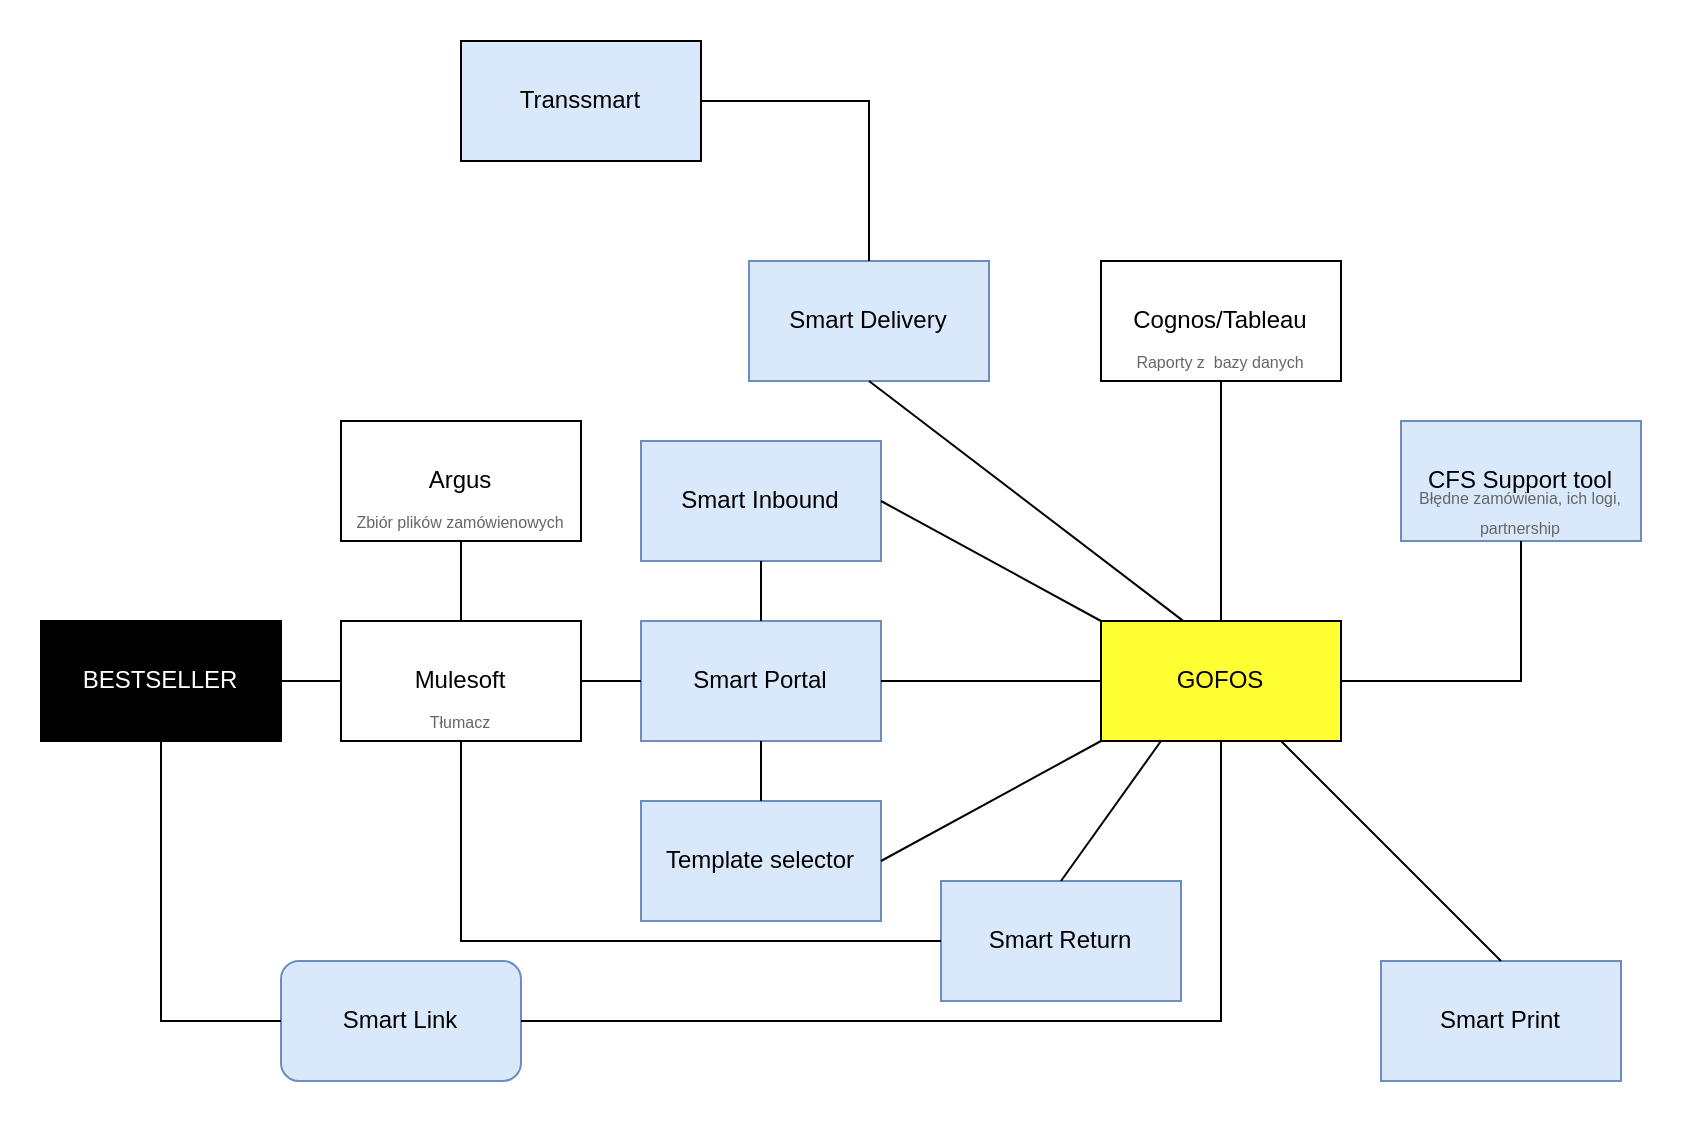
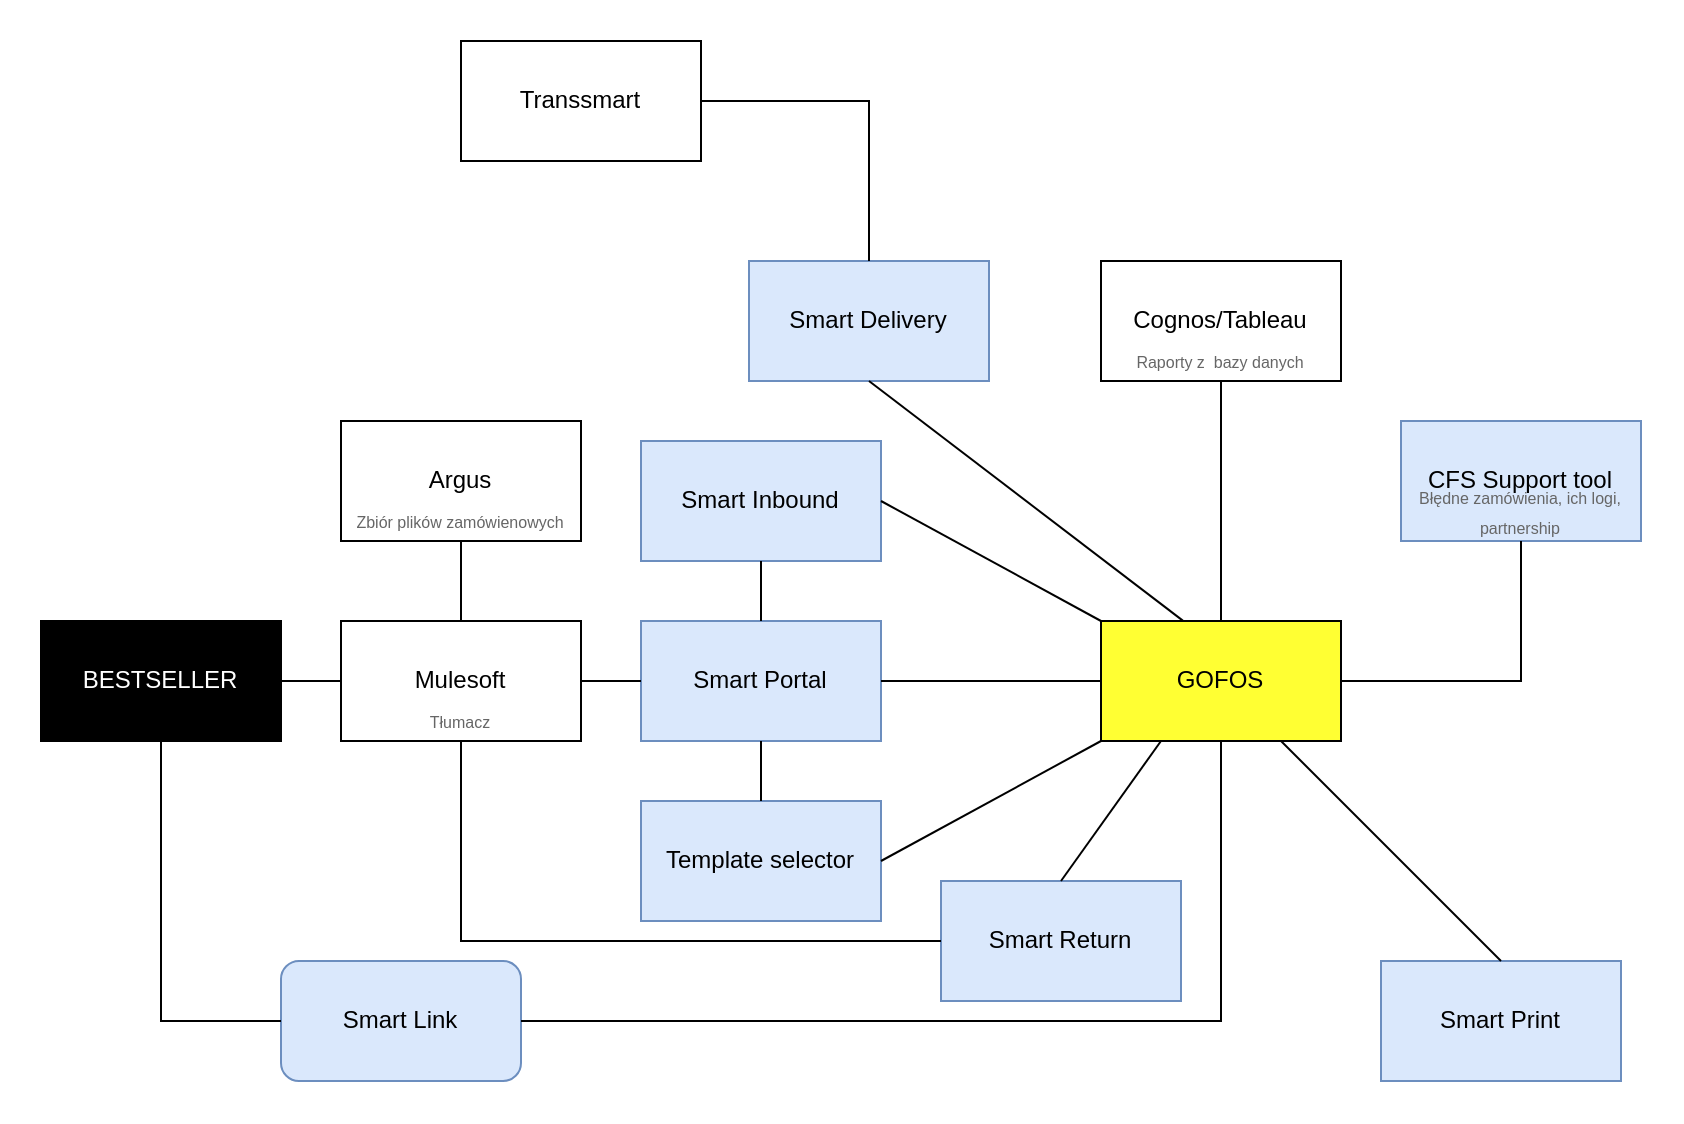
  <mxCell id="0" />
  <mxCell id="1" parent="0" />
  <mxCell id="2" value="&lt;font color=&quot;#ffffff&quot;&gt;BESTSELLER&lt;/font&gt;" style="rounded=0;whiteSpace=wrap;html=1;fillColor=#000000;" parent="1" vertex="1"><mxGeometry y="310" width="120" height="60" as="geometry" x="20" /></mxCell>
  <mxCell id="3" value="" style="endArrow=none;html=1;exitX=1;exitY=0.5;exitDx=0;exitDy=0;" parent="1" source="2" edge="1"><mxGeometry width="50" height="50" relative="1" as="geometry"><mxPoint x="140" y="370" as="sourcePoint" /><mxPoint x="220" y="340" as="targetPoint" /></mxGeometry></mxCell>
  <mxCell id="4" value="Mulesoft" style="rounded=0;whiteSpace=wrap;html=1;" parent="1" vertex="1"><mxGeometry x="170" y="310" width="120" height="60" as="geometry" /></mxCell>
  <mxCell id="5" value="Smart Portal" style="whiteSpace=wrap;html=1;fillColor=#dae8fc;strokeColor=#6c8ebf;" parent="1" vertex="1"><mxGeometry x="320" y="310" width="120" height="60" as="geometry" /></mxCell>
  <mxCell id="6" value="" style="endArrow=none;html=1;" parent="1" source="4" edge="1"><mxGeometry width="50" height="50" relative="1" as="geometry"><mxPoint x="290" y="390" as="sourcePoint" /><mxPoint x="320" y="340" as="targetPoint" /></mxGeometry></mxCell>
  <mxCell id="7" value="GOFOS" style="whiteSpace=wrap;html=1;fillColor=#FFFF33;" parent="1" vertex="1"><mxGeometry x="550" y="310" width="120" height="60" as="geometry" /></mxCell>
  <mxCell id="8" value="Smart Inbound" style="whiteSpace=wrap;html=1;fillColor=#dae8fc;strokeColor=#6c8ebf;" parent="1" vertex="1"><mxGeometry x="320" y="220" width="120" height="60" as="geometry" /></mxCell>
  <mxCell id="9" value="Smart Return" style="whiteSpace=wrap;html=1;fillColor=#dae8fc;strokeColor=#6c8ebf;" parent="1" vertex="1"><mxGeometry x="470" y="440" width="120" height="60" as="geometry" /></mxCell>
  <mxCell id="10" value="Smart Delivery" style="whiteSpace=wrap;html=1;fillColor=#dae8fc;strokeColor=#6c8ebf;" parent="1" vertex="1"><mxGeometry x="374" y="130" width="120" height="60" as="geometry" /></mxCell>
  <mxCell id="11" value="Cognos/Tableau" style="whiteSpace=wrap;html=1;" parent="1" vertex="1"><mxGeometry x="550" y="130" width="120" height="60" as="geometry" /></mxCell>
  <mxCell id="12" value="Smart Print" style="whiteSpace=wrap;html=1;fillColor=#dae8fc;strokeColor=#6c8ebf;" parent="1" vertex="1"><mxGeometry x="690" y="480" width="120" height="60" as="geometry" /></mxCell>
  <mxCell id="13" value="" style="endArrow=none;html=1;exitX=0;exitY=0.5;exitDx=0;exitDy=0;rounded=0;" parent="1" source="9" edge="1"><mxGeometry width="50" height="50" relative="1" as="geometry"><mxPoint x="230" y="430" as="sourcePoint" /><mxPoint x="230" y="370" as="targetPoint" /><Array as="points"><mxPoint x="230" y="470" /></Array></mxGeometry></mxCell>
  <mxCell id="14" value="Argus" style="whiteSpace=wrap;html=1;" parent="1" vertex="1"><mxGeometry x="170" y="210" width="120" height="60" as="geometry" /></mxCell>
  <mxCell id="15" value="" style="endArrow=none;html=1;" parent="1" source="4" edge="1"><mxGeometry width="50" height="50" relative="1" as="geometry"><mxPoint x="180" y="320" as="sourcePoint" /><mxPoint x="230" y="270" as="targetPoint" /></mxGeometry></mxCell>
  <mxCell id="16" value="" style="endArrow=none;html=1;entryX=0;entryY=0.5;entryDx=0;entryDy=0;exitX=1;exitY=0.5;exitDx=0;exitDy=0;" parent="1" source="5" target="7" edge="1"><mxGeometry width="50" height="50" relative="1" as="geometry"><mxPoint x="450" y="310" as="sourcePoint" /><mxPoint x="500" y="260" as="targetPoint" /><Array as="points" /></mxGeometry></mxCell>
  <mxCell id="17" value="Smart Link" style="whiteSpace=wrap;html=1;fillColor=#dae8fc;strokeColor=#6c8ebf;rounded=1;" parent="1" vertex="1"><mxGeometry x="140" y="480" width="120" height="60" as="geometry" /></mxCell>
  <mxCell id="18" value="" style="endArrow=none;html=1;exitX=1;exitY=0.5;exitDx=0;exitDy=0;entryX=0.5;entryY=1;entryDx=0;entryDy=0;rounded=0;" parent="1" source="17" target="7" edge="1"><mxGeometry width="50" height="50" relative="1" as="geometry"><mxPoint x="360" y="535" as="sourcePoint" /><mxPoint x="600" y="390" as="targetPoint" /><Array as="points"><mxPoint x="610" y="510" /></Array></mxGeometry></mxCell>
  <mxCell id="19" value="" style="endArrow=none;html=1;entryX=0.5;entryY=1;entryDx=0;entryDy=0;exitX=0;exitY=0.5;exitDx=0;exitDy=0;rounded=0;" parent="1" source="17" target="2" edge="1"><mxGeometry width="50" height="50" relative="1" as="geometry"><mxPoint x="80" y="510" as="sourcePoint" /><mxPoint x="80" y="370" as="targetPoint" /><Array as="points"><mxPoint x="80" y="510" /></Array></mxGeometry></mxCell>
  <mxCell id="20" value="" style="endArrow=none;html=1;exitX=0.5;exitY=0;exitDx=0;exitDy=0;" parent="1" source="5" edge="1"><mxGeometry width="50" height="50" relative="1" as="geometry"><mxPoint x="330" y="330" as="sourcePoint" /><mxPoint x="380" y="280" as="targetPoint" /></mxGeometry></mxCell>
  <mxCell id="21" value="" style="endArrow=none;html=1;entryX=1;entryY=0.5;entryDx=0;entryDy=0;exitX=0;exitY=0;exitDx=0;exitDy=0;" parent="1" source="7" target="8" edge="1"><mxGeometry width="50" height="50" relative="1" as="geometry"><mxPoint x="530" y="310" as="sourcePoint" /><mxPoint x="580" y="260" as="targetPoint" /></mxGeometry></mxCell>
  <mxCell id="22" value="" style="endArrow=none;html=1;entryX=0.75;entryY=1;entryDx=0;entryDy=0;exitX=0.5;exitY=0;exitDx=0;exitDy=0;" parent="1" source="12" target="7" edge="1"><mxGeometry width="50" height="50" relative="1" as="geometry"><mxPoint x="580" y="480" as="sourcePoint" /><mxPoint x="630" y="430" as="targetPoint" /></mxGeometry></mxCell>
  <mxCell id="23" value="" style="endArrow=none;html=1;entryX=0.5;entryY=1;entryDx=0;entryDy=0;exitX=0.341;exitY=-0.003;exitDx=0;exitDy=0;exitPerimeter=0;" parent="1" source="7" target="10" edge="1"><mxGeometry width="50" height="50" relative="1" as="geometry"><mxPoint x="540" y="310" as="sourcePoint" /><mxPoint x="590" y="260" as="targetPoint" /></mxGeometry></mxCell>
  <mxCell id="24" value="" style="endArrow=none;html=1;entryX=0.25;entryY=1;entryDx=0;entryDy=0;exitX=0.5;exitY=0;exitDx=0;exitDy=0;" parent="1" source="9" target="7" edge="1"><mxGeometry width="50" height="50" relative="1" as="geometry"><mxPoint x="440" y="430" as="sourcePoint" /><mxPoint x="490" y="380" as="targetPoint" /></mxGeometry></mxCell>
  <mxCell id="25" value="Template selector" style="whiteSpace=wrap;html=1;fillColor=#dae8fc;strokeColor=#6c8ebf;" parent="1" vertex="1"><mxGeometry x="320" y="400" width="120" height="60" as="geometry" /></mxCell>
  <mxCell id="26" value="" style="endArrow=none;html=1;entryX=0;entryY=1;entryDx=0;entryDy=0;" parent="1" target="7" edge="1"><mxGeometry width="50" height="50" relative="1" as="geometry"><mxPoint x="440" y="430" as="sourcePoint" /><mxPoint x="640" y="400" as="targetPoint" /></mxGeometry></mxCell>
  <mxCell id="27" value="" style="endArrow=none;html=1;entryX=0.5;entryY=1;entryDx=0;entryDy=0;" parent="1" target="5" edge="1"><mxGeometry width="50" height="50" relative="1" as="geometry"><mxPoint x="380" y="400" as="sourcePoint" /><mxPoint x="434" y="350" as="targetPoint" /></mxGeometry></mxCell>
  <mxCell id="28" value="CFS Support tool" style="whiteSpace=wrap;html=1;fillColor=#dae8fc;strokeColor=#6c8ebf;" parent="1" vertex="1"><mxGeometry x="700" y="210" width="120" height="60" as="geometry" /></mxCell>
  <mxCell id="29" value="" style="endArrow=none;html=1;exitX=1;exitY=0.5;exitDx=0;exitDy=0;entryX=0.5;entryY=1;entryDx=0;entryDy=0;rounded=0;" parent="1" source="7" target="28" edge="1"><mxGeometry width="50" height="50" relative="1" as="geometry"><mxPoint x="720" y="390" as="sourcePoint" /><mxPoint x="720" y="340" as="targetPoint" /><Array as="points"><mxPoint x="760" y="340" /></Array></mxGeometry></mxCell>
  <mxCell id="30" value="" style="endArrow=none;html=1;entryX=0.5;entryY=1;entryDx=0;entryDy=0;exitX=0.5;exitY=0;exitDx=0;exitDy=0;" parent="1" source="7" target="11" edge="1"><mxGeometry width="50" height="50" relative="1" as="geometry"><mxPoint x="660" y="310" as="sourcePoint" /><mxPoint x="710" y="260" as="targetPoint" /><Array as="points" /></mxGeometry></mxCell>
- <mxCell id="31" value="Transsmart" style="whiteSpace=wrap;html=1;fillColor=#dae8fc;" parent="1" vertex="1"><mxGeometry x="230" y="20" width="120" height="60" as="geometry" /></mxCell>
+ <mxCell id="31" value="Transsmart" style="whiteSpace=wrap;html=1;" parent="1" vertex="1"><mxGeometry x="230" y="20" width="120" height="60" as="geometry" /></mxCell>
  <mxCell id="32" value="" style="endArrow=none;html=1;entryX=1;entryY=0.5;entryDx=0;entryDy=0;rounded=0;" parent="1" target="31" edge="1"><mxGeometry width="50" height="50" relative="1" as="geometry"><mxPoint x="434" y="130" as="sourcePoint" /><mxPoint x="484" y="80" as="targetPoint" /><Array as="points"><mxPoint x="434" y="50" /></Array></mxGeometry></mxCell>
  <mxCell id="33" value="&lt;font style=&quot;font-size: 8px&quot; color=&quot;#666666&quot;&gt;Tłumacz&lt;/font&gt;" style="text;html=1;strokeColor=none;fillColor=none;align=center;verticalAlign=middle;whiteSpace=wrap;rounded=0;" parent="1" vertex="1"><mxGeometry x="210" y="350" width="40" height="20" as="geometry" /></mxCell>
  <mxCell id="34" value="&lt;font style=&quot;font-size: 8px&quot; color=&quot;#666666&quot;&gt;Raporty z&amp;nbsp; bazy danych&lt;/font&gt;" style="text;html=1;strokeColor=none;fillColor=none;align=center;verticalAlign=middle;whiteSpace=wrap;rounded=0;" parent="1" vertex="1"><mxGeometry x="560" y="170" width="100" height="20" as="geometry" /></mxCell>
  <mxCell id="35" value="&lt;span style=&quot;font-size: 8px&quot;&gt;&lt;font color=&quot;#666666&quot;&gt;Zbiór plików zamówienowych&lt;/font&gt;&lt;/span&gt;" style="text;html=1;strokeColor=none;fillColor=none;align=center;verticalAlign=middle;whiteSpace=wrap;rounded=0;" parent="1" vertex="1"><mxGeometry x="175" y="250" width="110" height="20" as="geometry" /></mxCell>
  <mxCell id="36" value="&lt;span style=&quot;font-size: 8px&quot;&gt;&lt;font color=&quot;#666666&quot;&gt;Błędne zamówienia, ich logi, partnership&lt;/font&gt;&lt;/span&gt;" style="text;html=1;strokeColor=none;fillColor=none;align=center;verticalAlign=middle;whiteSpace=wrap;rounded=0;" parent="1" vertex="1"><mxGeometry x="705" y="250" width="110" height="10" as="geometry" /></mxCell>
